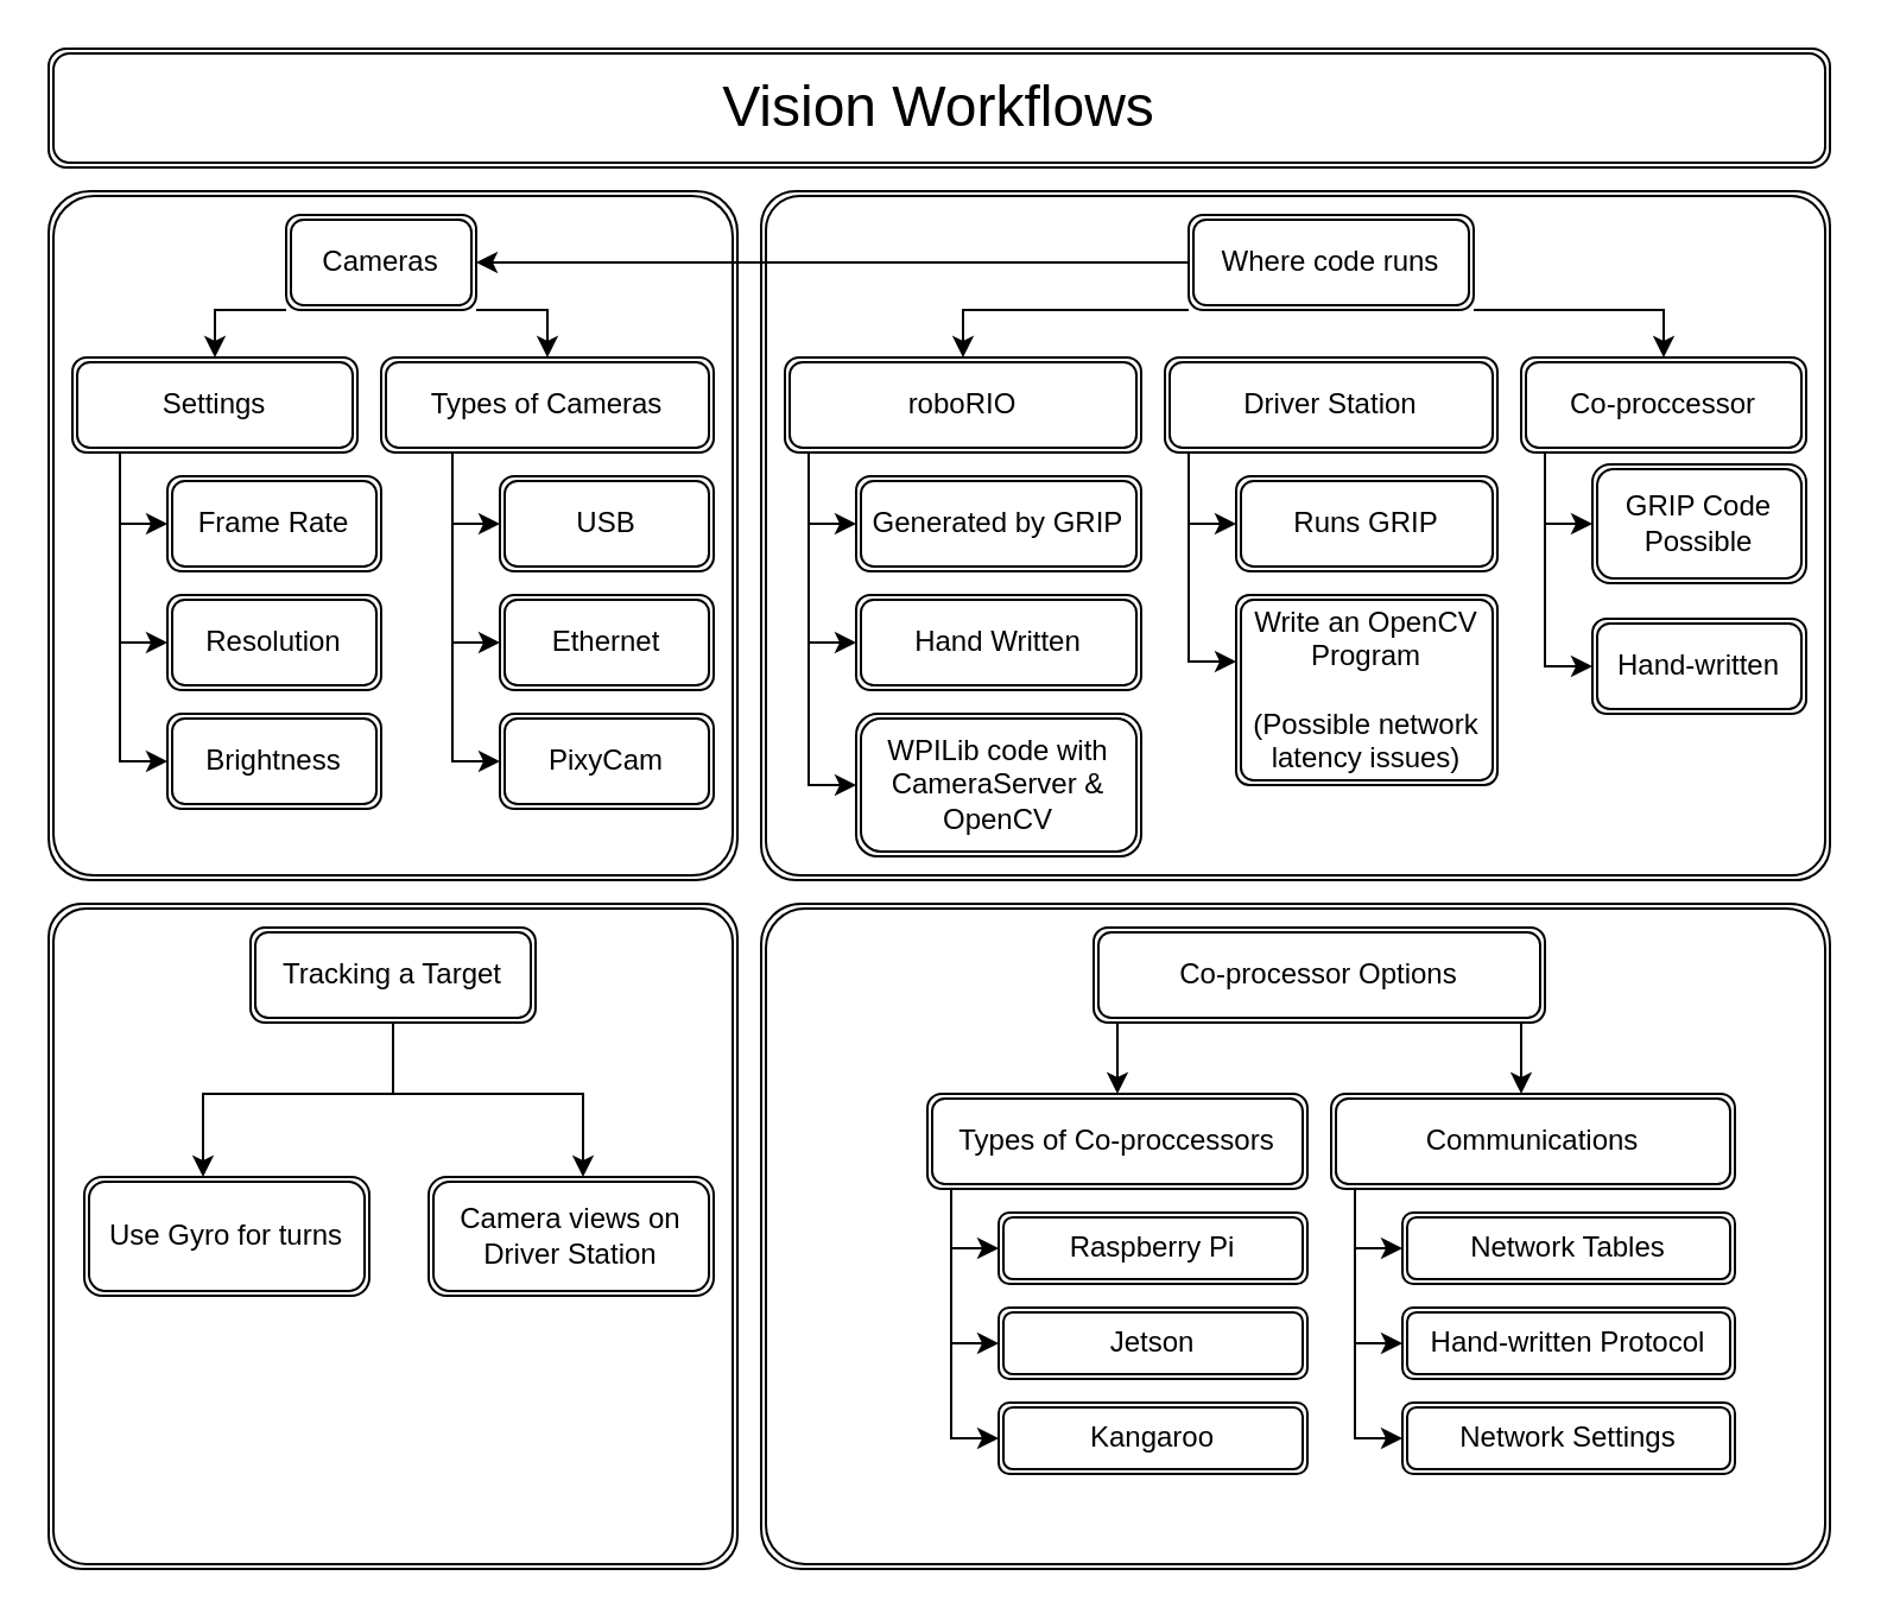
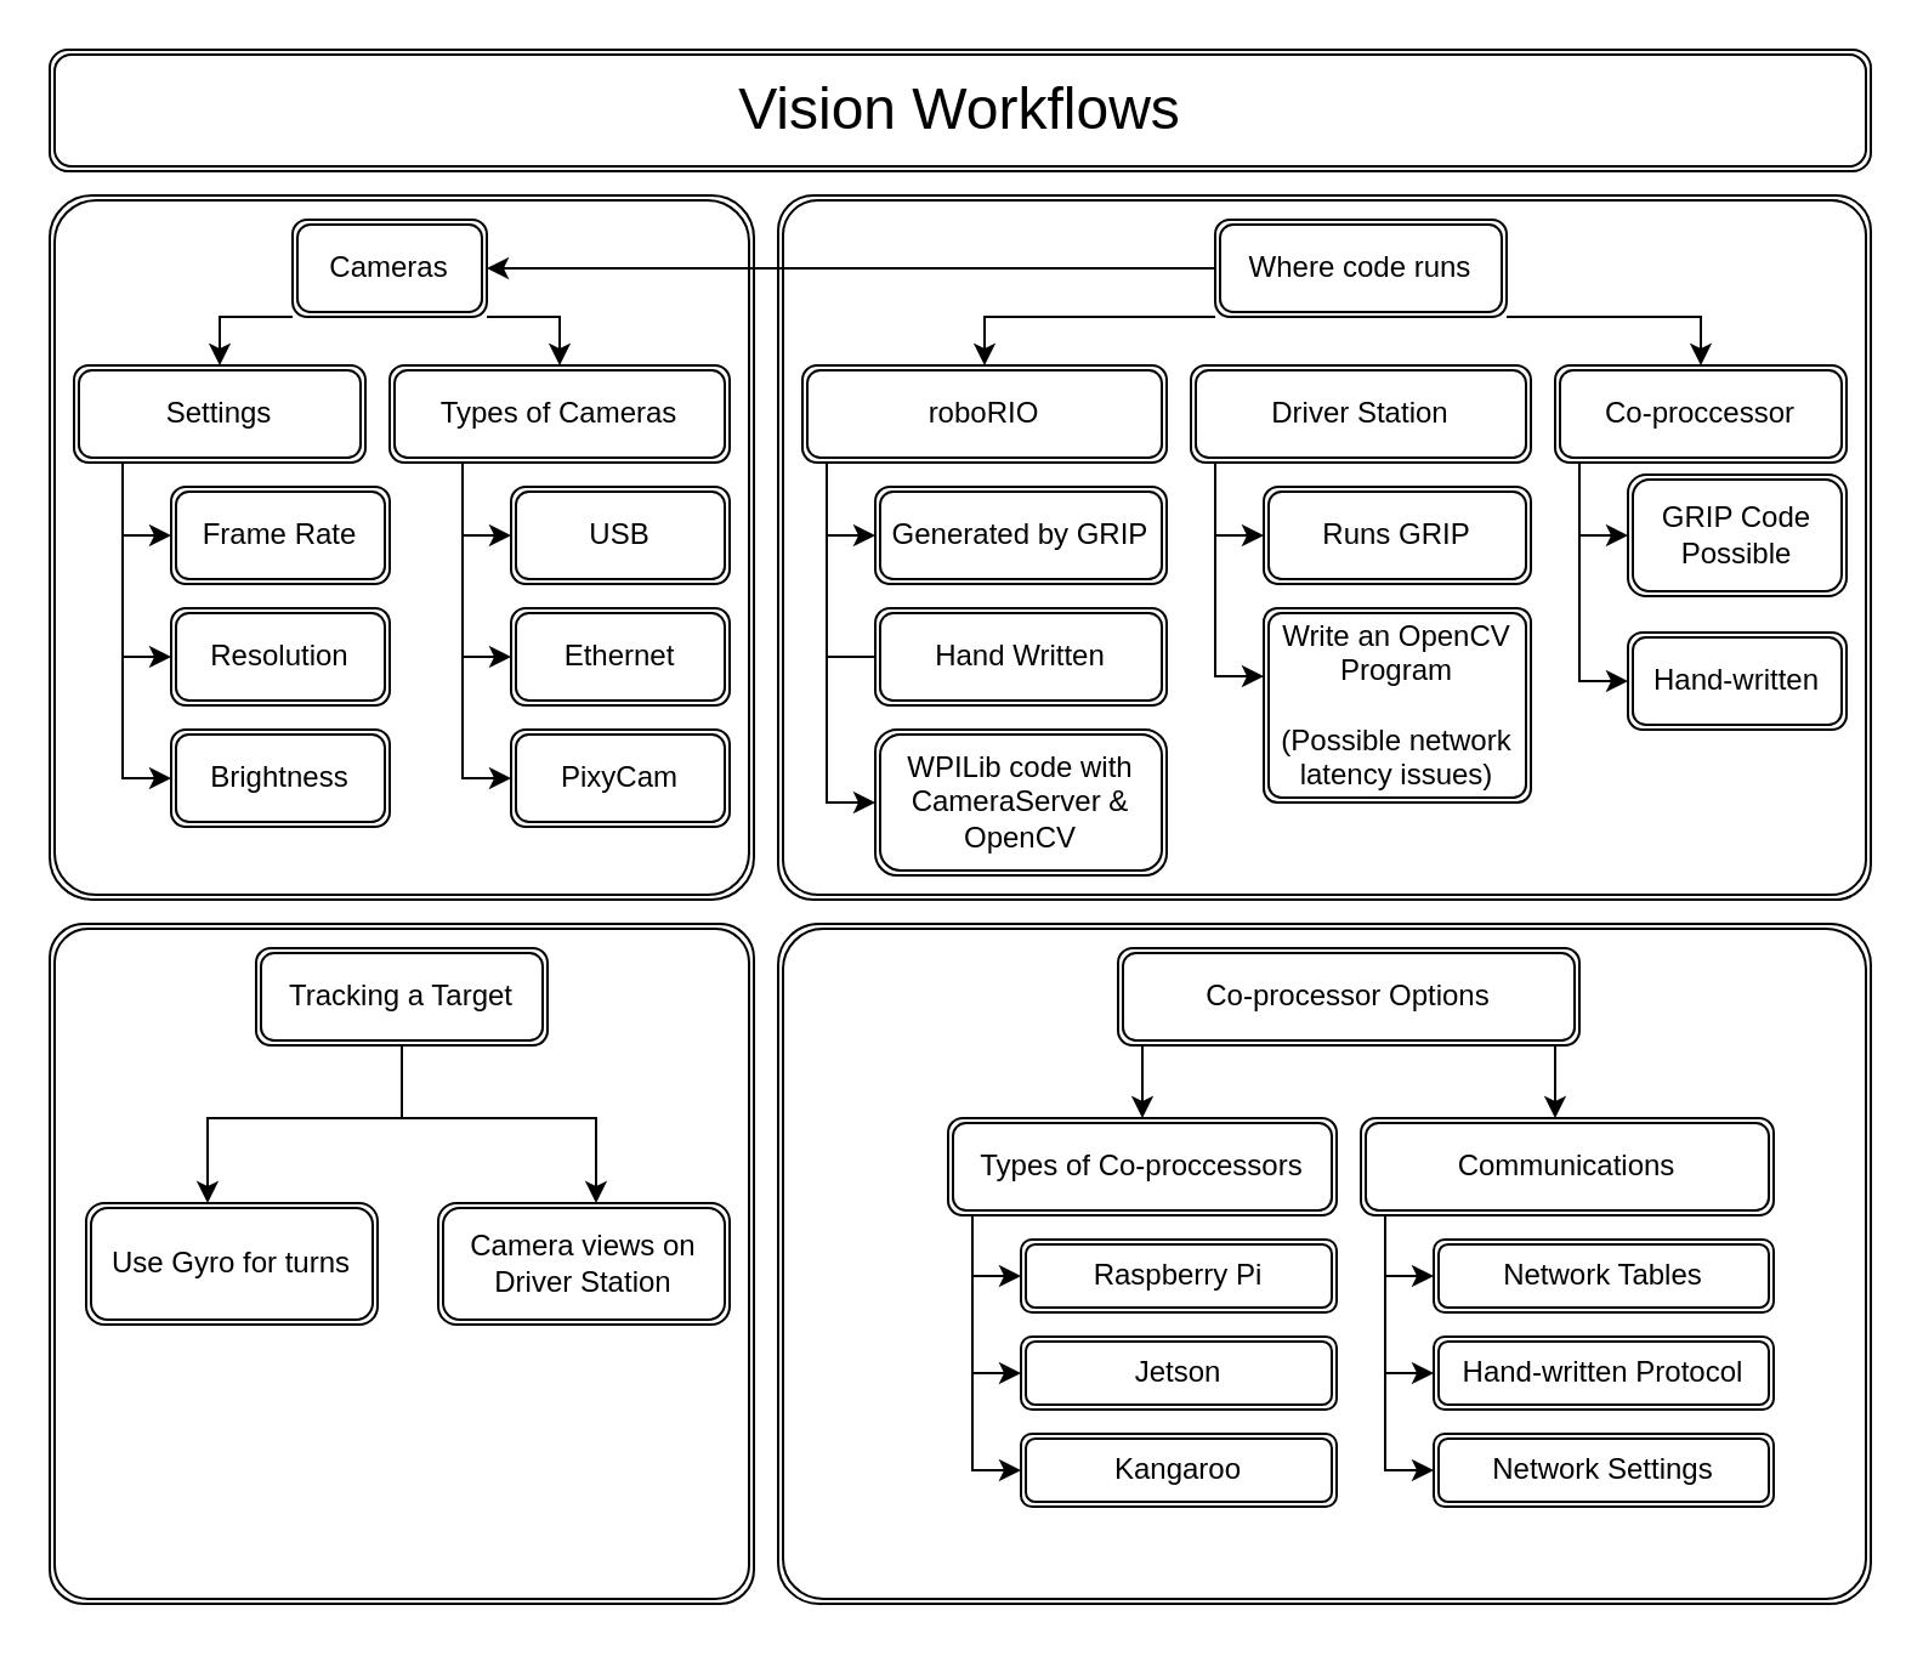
  <mxCell id="0" />
  <mxCell id="1" parent="0" />
  <mxCell id="2" value="" style="shape=ext;double=1;rounded=1;whiteSpace=wrap;html=1;arcSize=5;" vertex="1" parent="1"><mxGeometry x="320" y="80" width="450" height="290" as="geometry" /></mxCell>
  <mxCell id="3" value="" style="shape=ext;double=1;rounded=1;whiteSpace=wrap;html=1;arcSize=6;" vertex="1" parent="1"><mxGeometry x="20" y="80" width="290" height="290" as="geometry" /></mxCell>
  <mxCell id="4" value="" style="shape=ext;double=1;rounded=1;whiteSpace=wrap;html=1;arcSize=6;" vertex="1" parent="1"><mxGeometry x="320" y="380" width="450" height="280" as="geometry" /></mxCell>
  <mxCell id="5" value="" style="shape=ext;double=1;rounded=1;whiteSpace=wrap;html=1;arcSize=5;" vertex="1" parent="1"><mxGeometry x="20" y="380" width="290" height="280" as="geometry" /></mxCell>
  <mxCell id="6" value="&lt;font style=&quot;font-size: 24px&quot;&gt;Vision Workflows&lt;/font&gt;" style="shape=ext;double=1;rounded=1;whiteSpace=wrap;html=1;" vertex="1" parent="1"><mxGeometry x="20" y="20" width="750" height="50" as="geometry" /></mxCell>
  <mxCell id="7" value="" style="edgeStyle=orthogonalEdgeStyle;rounded=0;orthogonalLoop=1;jettySize=auto;html=1;" edge="1" parent="1" source="9" target="20"><mxGeometry relative="1" as="geometry"><Array as="points"><mxPoint x="90" y="130" /></Array></mxGeometry></mxCell>
  <mxCell id="8" value="" style="edgeStyle=orthogonalEdgeStyle;rounded=0;orthogonalLoop=1;jettySize=auto;html=1;" edge="1" parent="1" source="9" target="13"><mxGeometry relative="1" as="geometry"><Array as="points"><mxPoint x="230" y="130" /></Array></mxGeometry></mxCell>
  <mxCell id="9" value="Cameras" style="shape=ext;double=1;rounded=1;whiteSpace=wrap;html=1;" vertex="1" parent="1"><mxGeometry x="120" y="90" width="80" height="40" as="geometry" /></mxCell>
  <mxCell id="10" value="" style="edgeStyle=orthogonalEdgeStyle;rounded=0;orthogonalLoop=1;jettySize=auto;html=1;" edge="1" parent="1" source="13" target="16"><mxGeometry relative="1" as="geometry"><Array as="points"><mxPoint x="190" y="220" /></Array></mxGeometry></mxCell>
  <mxCell id="11" value="" style="edgeStyle=orthogonalEdgeStyle;rounded=0;orthogonalLoop=1;jettySize=auto;html=1;entryX=0;entryY=0.5;entryDx=0;entryDy=0;" edge="1" parent="1" source="13" target="15"><mxGeometry relative="1" as="geometry"><Array as="points"><mxPoint x="190" y="270" /></Array></mxGeometry></mxCell>
  <mxCell id="12" value="" style="edgeStyle=orthogonalEdgeStyle;rounded=0;orthogonalLoop=1;jettySize=auto;html=1;" edge="1" parent="1" source="13" target="14"><mxGeometry relative="1" as="geometry"><Array as="points"><mxPoint x="190" y="320" /></Array></mxGeometry></mxCell>
  <mxCell id="13" value="Types of Cameras" style="shape=ext;double=1;rounded=1;whiteSpace=wrap;html=1;" vertex="1" parent="1"><mxGeometry x="160" y="150" width="140" height="40" as="geometry" /></mxCell>
  <mxCell id="14" value="PixyCam" style="shape=ext;double=1;rounded=1;whiteSpace=wrap;html=1;" vertex="1" parent="1"><mxGeometry x="210" y="300" width="90" height="40" as="geometry" /></mxCell>
  <mxCell id="15" value="Ethernet" style="shape=ext;double=1;rounded=1;whiteSpace=wrap;html=1;" vertex="1" parent="1"><mxGeometry x="210" y="250" width="90" height="40" as="geometry" /></mxCell>
  <mxCell id="16" value="USB" style="shape=ext;double=1;rounded=1;whiteSpace=wrap;html=1;" vertex="1" parent="1"><mxGeometry x="210" y="200" width="90" height="40" as="geometry" /></mxCell>
  <mxCell id="17" value="" style="edgeStyle=orthogonalEdgeStyle;rounded=0;orthogonalLoop=1;jettySize=auto;html=1;" edge="1" parent="1" source="20" target="23"><mxGeometry relative="1" as="geometry"><Array as="points"><mxPoint x="50" y="320" /></Array></mxGeometry></mxCell>
  <mxCell id="18" value="" style="edgeStyle=orthogonalEdgeStyle;rounded=0;orthogonalLoop=1;jettySize=auto;html=1;" edge="1" parent="1" source="20" target="22"><mxGeometry relative="1" as="geometry"><Array as="points"><mxPoint x="50" y="220" /></Array></mxGeometry></mxCell>
  <mxCell id="19" value="" style="edgeStyle=orthogonalEdgeStyle;rounded=0;orthogonalLoop=1;jettySize=auto;html=1;" edge="1" parent="1" source="20" target="21"><mxGeometry relative="1" as="geometry"><Array as="points"><mxPoint x="50" y="270" /></Array></mxGeometry></mxCell>
  <mxCell id="20" value="Settings" style="shape=ext;double=1;rounded=1;whiteSpace=wrap;html=1;" vertex="1" parent="1"><mxGeometry x="30" y="150" width="120" height="40" as="geometry" /></mxCell>
  <mxCell id="21" value="Resolution" style="shape=ext;double=1;rounded=1;whiteSpace=wrap;html=1;" vertex="1" parent="1"><mxGeometry x="70" y="250" width="90" height="40" as="geometry" /></mxCell>
  <mxCell id="22" value="Frame Rate" style="shape=ext;double=1;rounded=1;whiteSpace=wrap;html=1;" vertex="1" parent="1"><mxGeometry x="70" y="200" width="90" height="40" as="geometry" /></mxCell>
  <mxCell id="23" value="Brightness" style="shape=ext;double=1;rounded=1;whiteSpace=wrap;html=1;" vertex="1" parent="1"><mxGeometry x="70" y="300" width="90" height="40" as="geometry" /></mxCell>
  <mxCell id="24" value="" style="edgeStyle=orthogonalEdgeStyle;rounded=0;orthogonalLoop=1;jettySize=auto;html=1;" edge="1" parent="1" source="26" target="28"><mxGeometry relative="1" as="geometry"><Array as="points"><mxPoint x="165" y="460" /><mxPoint x="85" y="460" /></Array></mxGeometry></mxCell>
  <mxCell id="25" value="" style="edgeStyle=orthogonalEdgeStyle;rounded=0;orthogonalLoop=1;jettySize=auto;html=1;" edge="1" parent="1" source="26" target="27"><mxGeometry relative="1" as="geometry"><Array as="points"><mxPoint x="165" y="460" /><mxPoint x="245" y="460" /></Array></mxGeometry></mxCell>
  <mxCell id="26" value="Tracking a Target" style="shape=ext;double=1;rounded=1;whiteSpace=wrap;html=1;" vertex="1" parent="1"><mxGeometry x="105" y="390" width="120" height="40" as="geometry" /></mxCell>
  <mxCell id="27" value="Camera views on Driver Station" style="shape=ext;double=1;rounded=1;whiteSpace=wrap;html=1;" vertex="1" parent="1"><mxGeometry x="180" y="495" width="120" height="50" as="geometry" /></mxCell>
  <mxCell id="28" value="Use Gyro for turns" style="shape=ext;double=1;rounded=1;whiteSpace=wrap;html=1;" vertex="1" parent="1"><mxGeometry x="35" y="495" width="120" height="50" as="geometry" /></mxCell>
  <mxCell id="29" value="" style="edgeStyle=orthogonalEdgeStyle;rounded=0;orthogonalLoop=1;jettySize=auto;html=1;" edge="1" parent="1" source="32" target="35"><mxGeometry relative="1" as="geometry"><Array as="points"><mxPoint x="700" y="130" /></Array></mxGeometry></mxCell>
  <mxCell id="30" style="edgeStyle=orthogonalEdgeStyle;rounded=0;orthogonalLoop=1;jettySize=auto;html=1;" edge="1" parent="1" source="32" target="44"><mxGeometry relative="1" as="geometry"><Array as="points"><mxPoint x="405" y="130" /></Array></mxGeometry></mxCell>
  <mxCell id="31" value="" style="edgeStyle=orthogonalEdgeStyle;rounded=0;orthogonalLoop=1;jettySize=auto;html=1;" edge="1" parent="1" source="32" target="9"><mxGeometry relative="1" as="geometry"><mxPoint x="520" y="220" as="targetPoint" /></mxGeometry></mxCell>
  <mxCell id="32" value="Where code runs" style="shape=ext;double=1;rounded=1;whiteSpace=wrap;html=1;" vertex="1" parent="1"><mxGeometry x="500" y="90" width="120" height="40" as="geometry" /></mxCell>
  <mxCell id="33" value="" style="edgeStyle=orthogonalEdgeStyle;rounded=0;orthogonalLoop=1;jettySize=auto;html=1;" edge="1" parent="1" source="35" target="37"><mxGeometry relative="1" as="geometry"><mxPoint x="650" y="195" as="sourcePoint" /><Array as="points"><mxPoint x="650" y="220" /></Array></mxGeometry></mxCell>
  <mxCell id="34" value="" style="edgeStyle=orthogonalEdgeStyle;rounded=0;orthogonalLoop=1;jettySize=auto;html=1;" edge="1" parent="1" source="35" target="36"><mxGeometry relative="1" as="geometry"><mxPoint x="650" y="260" as="targetPoint" /><Array as="points"><mxPoint x="650" y="280" /></Array></mxGeometry></mxCell>
  <mxCell id="35" value="Co-proccessor" style="shape=ext;double=1;rounded=1;whiteSpace=wrap;html=1;" vertex="1" parent="1"><mxGeometry x="640" y="150" width="120" height="40" as="geometry" /></mxCell>
  <mxCell id="36" value="Hand-written" style="shape=ext;double=1;rounded=1;whiteSpace=wrap;html=1;" vertex="1" parent="1"><mxGeometry x="670" y="260" width="90" height="40" as="geometry" /></mxCell>
  <mxCell id="37" value="GRIP Code Possible" style="shape=ext;double=1;rounded=1;whiteSpace=wrap;html=1;" vertex="1" parent="1"><mxGeometry x="670" y="195" width="90" height="50" as="geometry" /></mxCell>
  <mxCell id="38" value="" style="edgeStyle=orthogonalEdgeStyle;rounded=0;orthogonalLoop=1;jettySize=auto;html=1;entryX=0;entryY=0.5;entryDx=0;entryDy=0;" edge="1" parent="1" source="39" target="40"><mxGeometry relative="1" as="geometry"><Array as="points"><mxPoint x="500" y="220" /></Array></mxGeometry></mxCell>
  <mxCell id="39" value="Driver Station" style="shape=ext;double=1;rounded=1;whiteSpace=wrap;html=1;" vertex="1" parent="1"><mxGeometry x="490" y="150" width="140" height="40" as="geometry" /></mxCell>
  <mxCell id="40" value="Runs GRIP" style="shape=ext;double=1;rounded=1;whiteSpace=wrap;html=1;" vertex="1" parent="1"><mxGeometry x="520" y="200" width="110" height="40" as="geometry" /></mxCell>
  <mxCell id="41" style="edgeStyle=orthogonalEdgeStyle;rounded=0;orthogonalLoop=1;jettySize=auto;html=1;entryX=0;entryY=0.5;entryDx=0;entryDy=0;" edge="1" parent="1" source="44" target="45"><mxGeometry relative="1" as="geometry"><Array as="points"><mxPoint x="340" y="220" /></Array></mxGeometry></mxCell>
- <mxCell id="42" style="edgeStyle=orthogonalEdgeStyle;rounded=0;orthogonalLoop=1;jettySize=auto;html=1;entryX=0;entryY=0.5;entryDx=0;entryDy=0;" edge="1" parent="1" source="44" target="46"><mxGeometry relative="1" as="geometry"><Array as="points"><mxPoint x="340" y="270" /></Array></mxGeometry></mxCell>
+ <mxCell id="42" style="edgeStyle=orthogonalEdgeStyle;rounded=0;orthogonalLoop=1;jettySize=auto;html=1;entryX=0;entryY=0.5;entryDx=0;entryDy=0;endArrow=none;" edge="1" parent="1" source="44" target="46"><mxGeometry relative="1" as="geometry"><Array as="points"><mxPoint x="340" y="270" /></Array></mxGeometry></mxCell>
  <mxCell id="43" value="" style="edgeStyle=orthogonalEdgeStyle;rounded=0;orthogonalLoop=1;jettySize=auto;html=1;entryX=0;entryY=0.5;entryDx=0;entryDy=0;" edge="1" parent="1" source="44" target="47"><mxGeometry relative="1" as="geometry"><mxPoint x="250" y="170" as="targetPoint" /><Array as="points"><mxPoint x="340" y="330" /></Array></mxGeometry></mxCell>
  <mxCell id="44" value="roboRIO" style="shape=ext;double=1;rounded=1;whiteSpace=wrap;html=1;" vertex="1" parent="1"><mxGeometry x="330" y="150" width="150" height="40" as="geometry" /></mxCell>
  <mxCell id="45" value="Generated by GRIP" style="shape=ext;double=1;rounded=1;whiteSpace=wrap;html=1;" vertex="1" parent="1"><mxGeometry x="360" y="200" width="120" height="40" as="geometry" /></mxCell>
  <mxCell id="46" value="Hand Written" style="shape=ext;double=1;rounded=1;whiteSpace=wrap;html=1;" vertex="1" parent="1"><mxGeometry x="360" y="250" width="120" height="40" as="geometry" /></mxCell>
  <mxCell id="47" value="WPILib code with CameraServer &amp;amp; OpenCV" style="shape=ext;double=1;rounded=1;whiteSpace=wrap;html=1;" vertex="1" parent="1"><mxGeometry x="360" y="300" width="120" height="60" as="geometry" /></mxCell>
  <mxCell id="48" value="Write an OpenCV Program&lt;br&gt;&lt;br&gt;(Possible network latency issues)" style="shape=ext;double=1;rounded=1;whiteSpace=wrap;html=1;arcSize=7;" vertex="1" parent="1"><mxGeometry x="520" y="250" width="110" height="80" as="geometry" /></mxCell>
  <mxCell id="49" value="" style="edgeStyle=orthogonalEdgeStyle;rounded=0;orthogonalLoop=1;jettySize=auto;html=1;" edge="1" parent="1"><mxGeometry relative="1" as="geometry"><mxPoint x="510" y="190" as="sourcePoint" /><mxPoint x="520" y="278" as="targetPoint" /><Array as="points"><mxPoint x="500" y="190" /><mxPoint x="500" y="278" /></Array></mxGeometry></mxCell>
  <mxCell id="50" style="edgeStyle=orthogonalEdgeStyle;rounded=0;orthogonalLoop=1;jettySize=auto;html=1;entryX=0.5;entryY=0;entryDx=0;entryDy=0;exitX=0.042;exitY=0.975;exitDx=0;exitDy=0;exitPerimeter=0;" edge="1" parent="1" source="52" target="63"><mxGeometry relative="1" as="geometry"><mxPoint x="555" y="440" as="sourcePoint" /><mxPoint x="440" y="440" as="targetPoint" /><Array as="points"><mxPoint x="470" y="429" /></Array></mxGeometry></mxCell>
  <mxCell id="51" style="edgeStyle=orthogonalEdgeStyle;rounded=0;orthogonalLoop=1;jettySize=auto;html=1;" edge="1" parent="1" source="52" target="56"><mxGeometry relative="1" as="geometry"><Array as="points"><mxPoint x="640" y="440" /><mxPoint x="640" y="440" /></Array></mxGeometry></mxCell>
  <mxCell id="52" value="Co-processor Options" style="shape=ext;double=1;rounded=1;whiteSpace=wrap;html=1;" vertex="1" parent="1"><mxGeometry x="460" y="390" width="190" height="40" as="geometry" /></mxCell>
  <mxCell id="53" value="" style="edgeStyle=orthogonalEdgeStyle;rounded=0;orthogonalLoop=1;jettySize=auto;html=1;entryX=0;entryY=0.5;entryDx=0;entryDy=0;" edge="1" parent="1" source="56" target="59"><mxGeometry relative="1" as="geometry"><Array as="points"><mxPoint x="570" y="525" /></Array></mxGeometry></mxCell>
  <mxCell id="54" value="" style="edgeStyle=orthogonalEdgeStyle;rounded=0;orthogonalLoop=1;jettySize=auto;html=1;" edge="1" parent="1" target="58"><mxGeometry relative="1" as="geometry"><mxPoint x="570" y="510" as="sourcePoint" /><Array as="points"><mxPoint x="570" y="565" /></Array></mxGeometry></mxCell>
  <mxCell id="55" value="" style="edgeStyle=orthogonalEdgeStyle;rounded=0;orthogonalLoop=1;jettySize=auto;html=1;" edge="1" parent="1" source="56" target="57"><mxGeometry relative="1" as="geometry"><Array as="points"><mxPoint x="570" y="605" /></Array></mxGeometry></mxCell>
  <mxCell id="56" value="Communications" style="shape=ext;double=1;rounded=1;whiteSpace=wrap;html=1;" vertex="1" parent="1"><mxGeometry x="560" y="460" width="170" height="40" as="geometry" /></mxCell>
  <mxCell id="57" value="Network Settings" style="shape=ext;double=1;rounded=1;whiteSpace=wrap;html=1;" vertex="1" parent="1"><mxGeometry x="590" y="590" width="140" height="30" as="geometry" /></mxCell>
  <mxCell id="58" value="Hand-written Protocol" style="shape=ext;double=1;rounded=1;whiteSpace=wrap;html=1;" vertex="1" parent="1"><mxGeometry x="590" y="550" width="140" height="30" as="geometry" /></mxCell>
  <mxCell id="59" value="Network Tables" style="shape=ext;double=1;rounded=1;whiteSpace=wrap;html=1;" vertex="1" parent="1"><mxGeometry x="590" y="510" width="140" height="30" as="geometry" /></mxCell>
  <mxCell id="60" value="" style="edgeStyle=orthogonalEdgeStyle;rounded=0;orthogonalLoop=1;jettySize=auto;html=1;entryX=0;entryY=0.5;entryDx=0;entryDy=0;" edge="1" parent="1" source="63" target="66"><mxGeometry relative="1" as="geometry"><Array as="points"><mxPoint x="400" y="525" /></Array></mxGeometry></mxCell>
  <mxCell id="61" value="" style="edgeStyle=orthogonalEdgeStyle;rounded=0;orthogonalLoop=1;jettySize=auto;html=1;entryX=0;entryY=0.5;entryDx=0;entryDy=0;" edge="1" parent="1" source="63" target="65"><mxGeometry relative="1" as="geometry"><Array as="points"><mxPoint x="400" y="565" /></Array></mxGeometry></mxCell>
  <mxCell id="62" value="" style="edgeStyle=orthogonalEdgeStyle;rounded=0;orthogonalLoop=1;jettySize=auto;html=1;entryX=0;entryY=0.5;entryDx=0;entryDy=0;" edge="1" parent="1" source="63" target="64"><mxGeometry relative="1" as="geometry"><mxPoint x="420" y="640" as="targetPoint" /><Array as="points"><mxPoint x="400" y="605" /></Array></mxGeometry></mxCell>
  <mxCell id="63" value="Types of Co-proccessors" style="shape=ext;double=1;rounded=1;whiteSpace=wrap;html=1;" vertex="1" parent="1"><mxGeometry x="390" y="460" width="160" height="40" as="geometry" /></mxCell>
  <mxCell id="64" value="Kangaroo" style="shape=ext;double=1;rounded=1;whiteSpace=wrap;html=1;" vertex="1" parent="1"><mxGeometry x="420" y="590" width="130" height="30" as="geometry" /></mxCell>
  <mxCell id="65" value="Jetson" style="shape=ext;double=1;rounded=1;whiteSpace=wrap;html=1;" vertex="1" parent="1"><mxGeometry x="420" y="550" width="130" height="30" as="geometry" /></mxCell>
  <mxCell id="66" value="Raspberry Pi" style="shape=ext;double=1;rounded=1;whiteSpace=wrap;html=1;" vertex="1" parent="1"><mxGeometry x="420" y="510" width="130" height="30" as="geometry" /></mxCell>
